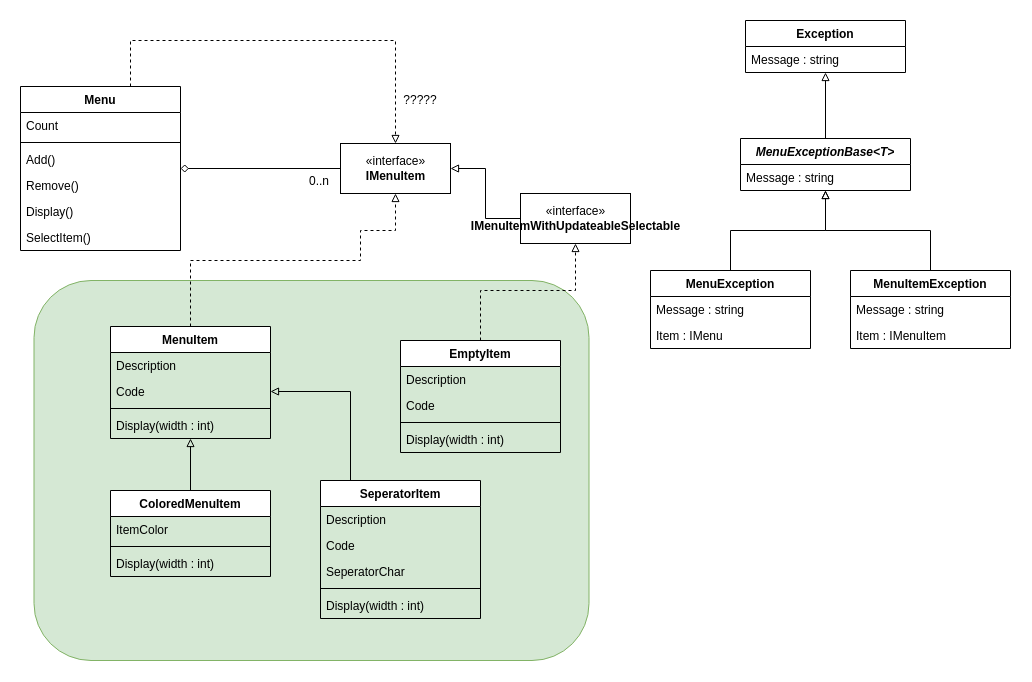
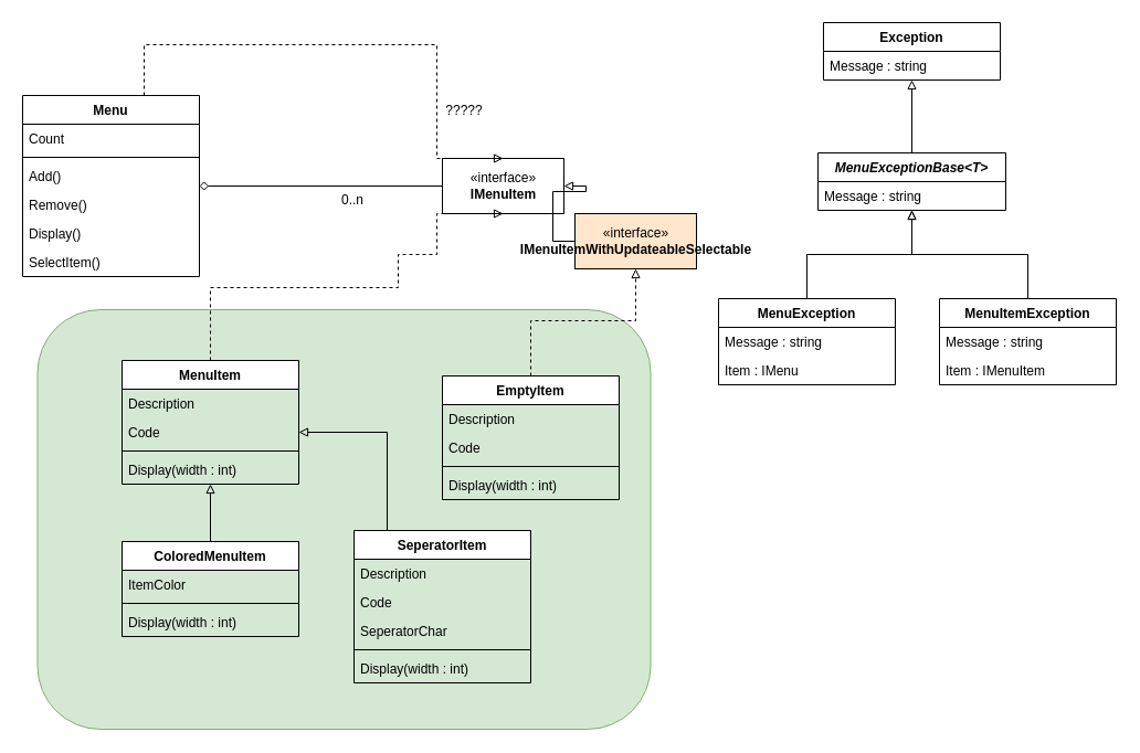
  <mxCell id="0" />
  <mxCell id="1" parent="0" />
  <mxCell id="2" value="" style="rounded=1;whiteSpace=wrap;html=1;fillColor=#d5e8d4;strokeColor=#82b366;" parent="1" vertex="1"><mxGeometry x="33.5" y="280" width="555" height="380" as="geometry" /></mxCell>
- <mxCell id="3" value="«interface»&lt;br&gt;&lt;b&gt;IMenuItem&lt;/b&gt;" style="html=1;" parent="1" vertex="1"><mxGeometry x="340" y="143" width="110" height="50" as="geometry" /></mxCell>
+ <mxCell id="3" value="«interface»&lt;br&gt;&lt;b&gt;IMenuItem&lt;/b&gt;" style="html=1;" parent="1" vertex="1"><mxGeometry x="400" y="143" width="110" height="50" as="geometry" /></mxCell>
  <mxCell id="4" style="edgeStyle=orthogonalEdgeStyle;rounded=0;orthogonalLoop=1;jettySize=auto;html=1;entryX=0.5;entryY=1;entryDx=0;entryDy=0;dashed=1;endArrow=block;endFill=0;" parent="1" source="6" target="3" edge="1"><mxGeometry relative="1" as="geometry"><Array as="points"><mxPoint x="190" y="260" /><mxPoint x="360" y="260" /><mxPoint x="360" y="230" /><mxPoint x="395" y="230" /></Array></mxGeometry></mxCell>
  <mxCell id="5" style="edgeStyle=orthogonalEdgeStyle;rounded=0;orthogonalLoop=1;jettySize=auto;html=1;entryX=0.5;entryY=0;entryDx=0;entryDy=0;endArrow=none;endFill=0;startArrow=block;startFill=0;" parent="1" source="6" target="17" edge="1"><mxGeometry relative="1" as="geometry" /></mxCell>
  <mxCell id="6" value="MenuItem" style="swimlane;fontStyle=1;align=center;verticalAlign=top;childLayout=stackLayout;horizontal=1;startSize=26;horizontalStack=0;resizeParent=1;resizeParentMax=0;resizeLast=0;collapsible=1;marginBottom=0;" parent="1" vertex="1"><mxGeometry x="110" y="326" width="160" height="112" as="geometry" /></mxCell>
  <mxCell id="7" value="Description" style="text;strokeColor=none;fillColor=none;align=left;verticalAlign=top;spacingLeft=4;spacingRight=4;overflow=hidden;rotatable=0;points=[[0,0.5],[1,0.5]];portConstraint=eastwest;" parent="6" vertex="1"><mxGeometry y="26" width="160" height="26" as="geometry" /></mxCell>
  <mxCell id="8" value="Code" style="text;strokeColor=none;fillColor=none;align=left;verticalAlign=top;spacingLeft=4;spacingRight=4;overflow=hidden;rotatable=0;points=[[0,0.5],[1,0.5]];portConstraint=eastwest;" parent="6" vertex="1"><mxGeometry y="52" width="160" height="26" as="geometry" /></mxCell>
  <mxCell id="9" value="" style="line;strokeWidth=1;fillColor=none;align=left;verticalAlign=middle;spacingTop=-1;spacingLeft=3;spacingRight=3;rotatable=0;labelPosition=right;points=[];portConstraint=eastwest;" parent="6" vertex="1"><mxGeometry y="78" width="160" height="8" as="geometry" /></mxCell>
  <mxCell id="10" value="Display(width : int)" style="text;strokeColor=none;fillColor=none;align=left;verticalAlign=top;spacingLeft=4;spacingRight=4;overflow=hidden;rotatable=0;points=[[0,0.5],[1,0.5]];portConstraint=eastwest;" parent="6" vertex="1"><mxGeometry y="86" width="160" height="26" as="geometry" /></mxCell>
  <mxCell id="11" style="edgeStyle=orthogonalEdgeStyle;rounded=0;orthogonalLoop=1;jettySize=auto;html=1;dashed=1;endArrow=block;endFill=0;entryX=0.5;entryY=1;entryDx=0;entryDy=0;" parent="1" source="12" target="53" edge="1"><mxGeometry relative="1" as="geometry"><Array as="points"><mxPoint x="480" y="290" /><mxPoint x="575" y="290" /></Array></mxGeometry></mxCell>
  <mxCell id="12" value="EmptyItem" style="swimlane;fontStyle=1;align=center;verticalAlign=top;childLayout=stackLayout;horizontal=1;startSize=26;horizontalStack=0;resizeParent=1;resizeParentMax=0;resizeLast=0;collapsible=1;marginBottom=0;" parent="1" vertex="1"><mxGeometry x="400" y="340" width="160" height="112" as="geometry" /></mxCell>
  <mxCell id="13" value="Description" style="text;strokeColor=none;fillColor=none;align=left;verticalAlign=top;spacingLeft=4;spacingRight=4;overflow=hidden;rotatable=0;points=[[0,0.5],[1,0.5]];portConstraint=eastwest;" parent="12" vertex="1"><mxGeometry y="26" width="160" height="26" as="geometry" /></mxCell>
  <mxCell id="14" value="Code" style="text;strokeColor=none;fillColor=none;align=left;verticalAlign=top;spacingLeft=4;spacingRight=4;overflow=hidden;rotatable=0;points=[[0,0.5],[1,0.5]];portConstraint=eastwest;" parent="12" vertex="1"><mxGeometry y="52" width="160" height="26" as="geometry" /></mxCell>
  <mxCell id="15" value="" style="line;strokeWidth=1;fillColor=none;align=left;verticalAlign=middle;spacingTop=-1;spacingLeft=3;spacingRight=3;rotatable=0;labelPosition=right;points=[];portConstraint=eastwest;" parent="12" vertex="1"><mxGeometry y="78" width="160" height="8" as="geometry" /></mxCell>
  <mxCell id="16" value="Display(width : int)" style="text;strokeColor=none;fillColor=none;align=left;verticalAlign=top;spacingLeft=4;spacingRight=4;overflow=hidden;rotatable=0;points=[[0,0.5],[1,0.5]];portConstraint=eastwest;" parent="12" vertex="1"><mxGeometry y="86" width="160" height="26" as="geometry" /></mxCell>
  <mxCell id="17" value="ColoredMenuItem" style="swimlane;fontStyle=1;align=center;verticalAlign=top;childLayout=stackLayout;horizontal=1;startSize=26;horizontalStack=0;resizeParent=1;resizeParentMax=0;resizeLast=0;collapsible=1;marginBottom=0;" parent="1" vertex="1"><mxGeometry x="110" y="490" width="160" height="86" as="geometry" /></mxCell>
  <mxCell id="18" value="ItemColor" style="text;strokeColor=none;fillColor=none;align=left;verticalAlign=top;spacingLeft=4;spacingRight=4;overflow=hidden;rotatable=0;points=[[0,0.5],[1,0.5]];portConstraint=eastwest;" parent="17" vertex="1"><mxGeometry y="26" width="160" height="26" as="geometry" /></mxCell>
  <mxCell id="19" value="" style="line;strokeWidth=1;fillColor=none;align=left;verticalAlign=middle;spacingTop=-1;spacingLeft=3;spacingRight=3;rotatable=0;labelPosition=right;points=[];portConstraint=eastwest;" parent="17" vertex="1"><mxGeometry y="52" width="160" height="8" as="geometry" /></mxCell>
  <mxCell id="20" value="Display(width : int)" style="text;strokeColor=none;fillColor=none;align=left;verticalAlign=top;spacingLeft=4;spacingRight=4;overflow=hidden;rotatable=0;points=[[0,0.5],[1,0.5]];portConstraint=eastwest;" parent="17" vertex="1"><mxGeometry y="60" width="160" height="26" as="geometry" /></mxCell>
  <mxCell id="21" style="edgeStyle=orthogonalEdgeStyle;rounded=0;orthogonalLoop=1;jettySize=auto;html=1;entryX=0;entryY=0.5;entryDx=0;entryDy=0;startArrow=diamond;startFill=0;endArrow=none;endFill=0;" parent="1" source="23" target="3" edge="1"><mxGeometry relative="1" as="geometry" /></mxCell>
  <mxCell id="22" style="edgeStyle=orthogonalEdgeStyle;rounded=0;orthogonalLoop=1;jettySize=auto;html=1;entryX=0.5;entryY=0;entryDx=0;entryDy=0;dashed=1;endArrow=block;endFill=0;" parent="1" source="23" target="3" edge="1"><mxGeometry relative="1" as="geometry"><Array as="points"><mxPoint x="130" y="40" /><mxPoint x="395" y="40" /></Array></mxGeometry></mxCell>
  <mxCell id="23" value="Menu" style="swimlane;fontStyle=1;align=center;verticalAlign=top;childLayout=stackLayout;horizontal=1;startSize=26;horizontalStack=0;resizeParent=1;resizeParentMax=0;resizeLast=0;collapsible=1;marginBottom=0;" parent="1" vertex="1"><mxGeometry x="20" y="86" width="160" height="164" as="geometry" /></mxCell>
  <mxCell id="24" value="Count" style="text;strokeColor=none;fillColor=none;align=left;verticalAlign=top;spacingLeft=4;spacingRight=4;overflow=hidden;rotatable=0;points=[[0,0.5],[1,0.5]];portConstraint=eastwest;" parent="23" vertex="1"><mxGeometry y="26" width="160" height="26" as="geometry" /></mxCell>
  <mxCell id="25" value="" style="line;strokeWidth=1;fillColor=none;align=left;verticalAlign=middle;spacingTop=-1;spacingLeft=3;spacingRight=3;rotatable=0;labelPosition=right;points=[];portConstraint=eastwest;" parent="23" vertex="1"><mxGeometry y="52" width="160" height="8" as="geometry" /></mxCell>
  <mxCell id="26" value="Add()" style="text;strokeColor=none;fillColor=none;align=left;verticalAlign=top;spacingLeft=4;spacingRight=4;overflow=hidden;rotatable=0;points=[[0,0.5],[1,0.5]];portConstraint=eastwest;" parent="23" vertex="1"><mxGeometry y="60" width="160" height="26" as="geometry" /></mxCell>
  <mxCell id="27" value="Remove()" style="text;strokeColor=none;fillColor=none;align=left;verticalAlign=top;spacingLeft=4;spacingRight=4;overflow=hidden;rotatable=0;points=[[0,0.5],[1,0.5]];portConstraint=eastwest;" parent="23" vertex="1"><mxGeometry y="86" width="160" height="26" as="geometry" /></mxCell>
  <mxCell id="28" value="Display()" style="text;strokeColor=none;fillColor=none;align=left;verticalAlign=top;spacingLeft=4;spacingRight=4;overflow=hidden;rotatable=0;points=[[0,0.5],[1,0.5]];portConstraint=eastwest;" parent="23" vertex="1"><mxGeometry y="112" width="160" height="26" as="geometry" /></mxCell>
  <mxCell id="29" value="SelectItem()" style="text;strokeColor=none;fillColor=none;align=left;verticalAlign=top;spacingLeft=4;spacingRight=4;overflow=hidden;rotatable=0;points=[[0,0.5],[1,0.5]];portConstraint=eastwest;" parent="23" vertex="1"><mxGeometry y="138" width="160" height="26" as="geometry" /></mxCell>
  <mxCell id="30" value="0..n" style="resizable=0;align=left;verticalAlign=bottom;labelBackgroundColor=none;fontSize=12;" parent="1" connectable="0" vertex="1"><mxGeometry x="311" y="187.997" as="geometry"><mxPoint x="-4" y="1" as="offset" /></mxGeometry></mxCell>
  <mxCell id="31" value="Exception" style="swimlane;fontStyle=1;align=center;verticalAlign=top;childLayout=stackLayout;horizontal=1;startSize=26;horizontalStack=0;resizeParent=1;resizeParentMax=0;resizeLast=0;collapsible=1;marginBottom=0;" parent="1" vertex="1"><mxGeometry x="745" y="20" width="160" height="52" as="geometry" /></mxCell>
  <mxCell id="32" value="Message : string" style="text;strokeColor=none;fillColor=none;align=left;verticalAlign=top;spacingLeft=4;spacingRight=4;overflow=hidden;rotatable=0;points=[[0,0.5],[1,0.5]];portConstraint=eastwest;" parent="31" vertex="1"><mxGeometry y="26" width="160" height="26" as="geometry" /></mxCell>
  <mxCell id="33" style="edgeStyle=orthogonalEdgeStyle;rounded=0;orthogonalLoop=1;jettySize=auto;html=1;endArrow=block;endFill=0;" parent="1" source="34" target="31" edge="1"><mxGeometry relative="1" as="geometry" /></mxCell>
  <mxCell id="34" value="MenuExceptionBase&lt;T&gt;" style="swimlane;fontStyle=3;align=center;verticalAlign=top;childLayout=stackLayout;horizontal=1;startSize=26;horizontalStack=0;resizeParent=1;resizeParentMax=0;resizeLast=0;collapsible=1;marginBottom=0;" parent="1" vertex="1"><mxGeometry x="740" y="138" width="170" height="52" as="geometry" /></mxCell>
  <mxCell id="35" value="Message : string" style="text;strokeColor=none;fillColor=none;align=left;verticalAlign=top;spacingLeft=4;spacingRight=4;overflow=hidden;rotatable=0;points=[[0,0.5],[1,0.5]];portConstraint=eastwest;" parent="34" vertex="1"><mxGeometry y="26" width="170" height="26" as="geometry" /></mxCell>
  <mxCell id="36" style="edgeStyle=orthogonalEdgeStyle;rounded=0;orthogonalLoop=1;jettySize=auto;html=1;endArrow=block;endFill=0;" parent="1" source="37" target="34" edge="1"><mxGeometry relative="1" as="geometry" /></mxCell>
  <mxCell id="37" value="MenuException" style="swimlane;fontStyle=1;align=center;verticalAlign=top;childLayout=stackLayout;horizontal=1;startSize=26;horizontalStack=0;resizeParent=1;resizeParentMax=0;resizeLast=0;collapsible=1;marginBottom=0;" parent="1" vertex="1"><mxGeometry x="650" y="270" width="160" height="78" as="geometry" /></mxCell>
  <mxCell id="38" value="Message : string" style="text;strokeColor=none;fillColor=none;align=left;verticalAlign=top;spacingLeft=4;spacingRight=4;overflow=hidden;rotatable=0;points=[[0,0.5],[1,0.5]];portConstraint=eastwest;" parent="37" vertex="1"><mxGeometry y="26" width="160" height="26" as="geometry" /></mxCell>
  <mxCell id="39" value="Item : IMenu" style="text;strokeColor=none;fillColor=none;align=left;verticalAlign=top;spacingLeft=4;spacingRight=4;overflow=hidden;rotatable=0;points=[[0,0.5],[1,0.5]];portConstraint=eastwest;" parent="37" vertex="1"><mxGeometry y="52" width="160" height="26" as="geometry" /></mxCell>
  <mxCell id="40" style="edgeStyle=orthogonalEdgeStyle;rounded=0;orthogonalLoop=1;jettySize=auto;html=1;endArrow=block;endFill=0;" parent="1" source="41" target="34" edge="1"><mxGeometry relative="1" as="geometry" /></mxCell>
  <mxCell id="41" value="MenuItemException" style="swimlane;fontStyle=1;align=center;verticalAlign=top;childLayout=stackLayout;horizontal=1;startSize=26;horizontalStack=0;resizeParent=1;resizeParentMax=0;resizeLast=0;collapsible=1;marginBottom=0;" parent="1" vertex="1"><mxGeometry x="850" y="270" width="160" height="78" as="geometry" /></mxCell>
  <mxCell id="42" value="Message : string" style="text;strokeColor=none;fillColor=none;align=left;verticalAlign=top;spacingLeft=4;spacingRight=4;overflow=hidden;rotatable=0;points=[[0,0.5],[1,0.5]];portConstraint=eastwest;" parent="41" vertex="1"><mxGeometry y="26" width="160" height="26" as="geometry" /></mxCell>
  <mxCell id="43" value="Item : IMenuItem" style="text;strokeColor=none;fillColor=none;align=left;verticalAlign=top;spacingLeft=4;spacingRight=4;overflow=hidden;rotatable=0;points=[[0,0.5],[1,0.5]];portConstraint=eastwest;" parent="41" vertex="1"><mxGeometry y="52" width="160" height="26" as="geometry" /></mxCell>
  <mxCell id="44" style="edgeStyle=orthogonalEdgeStyle;rounded=0;orthogonalLoop=1;jettySize=auto;html=1;endArrow=block;endFill=0;" edge="1" parent="1" source="45" target="8"><mxGeometry relative="1" as="geometry"><Array as="points"><mxPoint x="350" y="391" /></Array></mxGeometry></mxCell>
  <mxCell id="45" value="SeperatorItem" style="swimlane;fontStyle=1;align=center;verticalAlign=top;childLayout=stackLayout;horizontal=1;startSize=26;horizontalStack=0;resizeParent=1;resizeParentMax=0;resizeLast=0;collapsible=1;marginBottom=0;" parent="1" vertex="1"><mxGeometry x="320" y="480" width="160" height="138" as="geometry" /></mxCell>
  <mxCell id="46" value="Description" style="text;strokeColor=none;fillColor=none;align=left;verticalAlign=top;spacingLeft=4;spacingRight=4;overflow=hidden;rotatable=0;points=[[0,0.5],[1,0.5]];portConstraint=eastwest;" parent="45" vertex="1"><mxGeometry y="26" width="160" height="26" as="geometry" /></mxCell>
  <mxCell id="47" value="Code" style="text;strokeColor=none;fillColor=none;align=left;verticalAlign=top;spacingLeft=4;spacingRight=4;overflow=hidden;rotatable=0;points=[[0,0.5],[1,0.5]];portConstraint=eastwest;" parent="45" vertex="1"><mxGeometry y="52" width="160" height="26" as="geometry" /></mxCell>
  <mxCell id="48" value="SeperatorChar" style="text;strokeColor=none;fillColor=none;align=left;verticalAlign=top;spacingLeft=4;spacingRight=4;overflow=hidden;rotatable=0;points=[[0,0.5],[1,0.5]];portConstraint=eastwest;" parent="45" vertex="1"><mxGeometry y="78" width="160" height="26" as="geometry" /></mxCell>
  <mxCell id="49" value="" style="line;strokeWidth=1;fillColor=none;align=left;verticalAlign=middle;spacingTop=-1;spacingLeft=3;spacingRight=3;rotatable=0;labelPosition=right;points=[];portConstraint=eastwest;" parent="45" vertex="1"><mxGeometry y="104" width="160" height="8" as="geometry" /></mxCell>
  <mxCell id="50" value="Display(width : int)" style="text;strokeColor=none;fillColor=none;align=left;verticalAlign=top;spacingLeft=4;spacingRight=4;overflow=hidden;rotatable=0;points=[[0,0.5],[1,0.5]];portConstraint=eastwest;" parent="45" vertex="1"><mxGeometry y="112" width="160" height="26" as="geometry" /></mxCell>
  <mxCell id="51" value="?????" style="text;html=1;strokeColor=none;fillColor=none;align=center;verticalAlign=middle;whiteSpace=wrap;rounded=0;" parent="1" vertex="1"><mxGeometry x="400" y="90" width="40" height="20" as="geometry" /></mxCell>
  <mxCell id="52" style="edgeStyle=orthogonalEdgeStyle;rounded=0;orthogonalLoop=1;jettySize=auto;html=1;entryX=1;entryY=0.5;entryDx=0;entryDy=0;endArrow=block;endFill=0;" edge="1" parent="1" source="53" target="3"><mxGeometry relative="1" as="geometry" /></mxCell>
- <mxCell id="53" value="«interface»&lt;br&gt;&lt;b&gt;IMenuItemWithUpdateableSelectable&lt;/b&gt;" style="html=1;" vertex="1" parent="1"><mxGeometry x="520" y="193" width="110" height="50" as="geometry" /></mxCell>
+ <mxCell id="53" value="«interface»&lt;br&gt;&lt;b&gt;IMenuItemWithUpdateableSelectable&lt;/b&gt;" style="html=1;fillColor=#ffe6cc;" vertex="1" parent="1"><mxGeometry x="520" y="193" width="110" height="50" as="geometry" /></mxCell>
